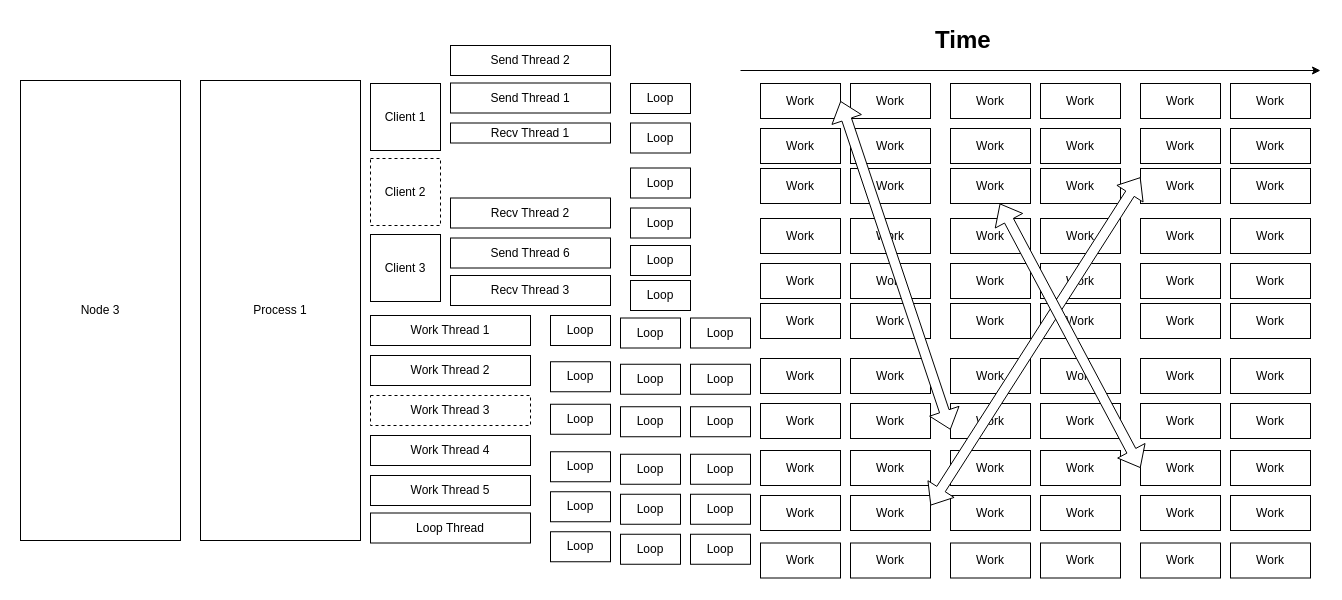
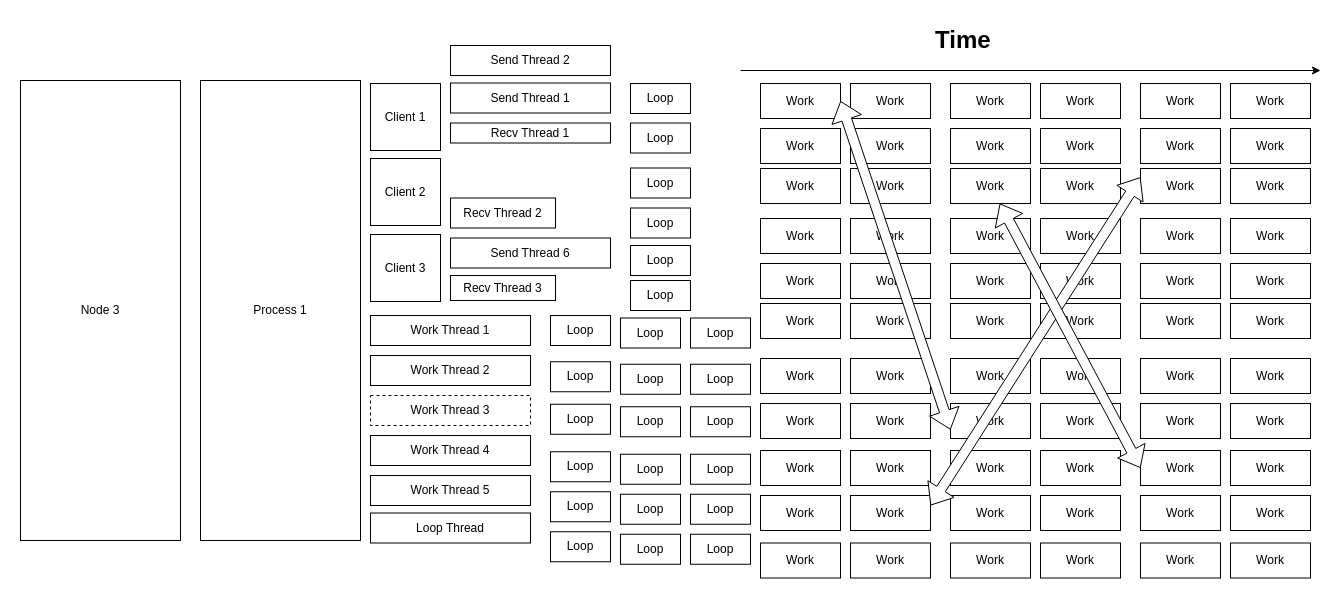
  <mxCell id="0" />
  <mxCell id="1" parent="0" />
  <mxCell id="2" value="Process 1" style="rounded=0;whiteSpace=wrap;html=1;" parent="1" vertex="1"><mxGeometry x="200" y="80" width="160" height="460" as="geometry" /></mxCell>
  <mxCell id="3" value="Node 3" style="rounded=0;whiteSpace=wrap;html=1;" parent="1" vertex="1"><mxGeometry x="20" y="80" width="160" height="460" as="geometry" /></mxCell>
  <mxCell id="4" value="Send Thread 1" style="rounded=0;whiteSpace=wrap;html=1;" parent="1" vertex="1"><mxGeometry x="450" y="82.5" width="160" height="30" as="geometry" /></mxCell>
  <mxCell id="5" value="Recv Thread 1" style="rounded=0;whiteSpace=wrap;html=1;" parent="1" vertex="1"><mxGeometry x="450" y="122.5" width="160" height="20" as="geometry" /></mxCell>
  <mxCell id="6" value="Send Thread 2" style="rounded=0;whiteSpace=wrap;html=1;" parent="1" vertex="1"><mxGeometry x="450" y="45" width="160" height="30" as="geometry" /></mxCell>
  <mxCell id="7" value="Work Thread 4" style="rounded=0;whiteSpace=wrap;html=1;" parent="1" vertex="1"><mxGeometry x="370" y="435" width="160" height="30" as="geometry" /></mxCell>
  <mxCell id="8" value="Work Thread 5" style="rounded=0;whiteSpace=wrap;html=1;" parent="1" vertex="1"><mxGeometry x="370" y="475" width="160" height="30" as="geometry" /></mxCell>
  <mxCell id="9" value="Loop Thread" style="rounded=0;whiteSpace=wrap;html=1;" parent="1" vertex="1"><mxGeometry x="370" y="512.5" width="160" height="30" as="geometry" /></mxCell>
  <mxCell id="10" value="Work" style="rounded=0;whiteSpace=wrap;html=1;" parent="1" vertex="1"><mxGeometry x="760" y="83" width="80" height="35" as="geometry" /></mxCell>
  <mxCell id="11" value="Work" style="rounded=0;whiteSpace=wrap;html=1;" parent="1" vertex="1"><mxGeometry x="850" y="83" width="80" height="35" as="geometry" /></mxCell>
  <mxCell id="12" value="Work" style="rounded=0;whiteSpace=wrap;html=1;" parent="1" vertex="1"><mxGeometry x="760" y="128" width="80" height="35" as="geometry" /></mxCell>
  <mxCell id="13" value="Work" style="rounded=0;whiteSpace=wrap;html=1;" parent="1" vertex="1"><mxGeometry x="850" y="128" width="80" height="35" as="geometry" /></mxCell>
  <mxCell id="14" value="Work" style="rounded=0;whiteSpace=wrap;html=1;" parent="1" vertex="1"><mxGeometry x="760" y="168" width="80" height="35" as="geometry" /></mxCell>
  <mxCell id="15" value="Work" style="rounded=0;whiteSpace=wrap;html=1;" parent="1" vertex="1"><mxGeometry x="850" y="168" width="80" height="35" as="geometry" /></mxCell>
  <mxCell id="16" value="Work" style="rounded=0;whiteSpace=wrap;html=1;" parent="1" vertex="1"><mxGeometry x="760" y="218" width="80" height="35" as="geometry" /></mxCell>
  <mxCell id="17" value="Work" style="rounded=0;whiteSpace=wrap;html=1;" parent="1" vertex="1"><mxGeometry x="850" y="218" width="80" height="35" as="geometry" /></mxCell>
  <mxCell id="18" value="Work" style="rounded=0;whiteSpace=wrap;html=1;" parent="1" vertex="1"><mxGeometry x="760" y="263" width="80" height="35" as="geometry" /></mxCell>
  <mxCell id="19" value="Work" style="rounded=0;whiteSpace=wrap;html=1;" parent="1" vertex="1"><mxGeometry x="850" y="263" width="80" height="35" as="geometry" /></mxCell>
  <mxCell id="20" value="Work" style="rounded=0;whiteSpace=wrap;html=1;" parent="1" vertex="1"><mxGeometry x="760" y="303" width="80" height="35" as="geometry" /></mxCell>
  <mxCell id="21" value="Work" style="rounded=0;whiteSpace=wrap;html=1;" parent="1" vertex="1"><mxGeometry x="850" y="303" width="80" height="35" as="geometry" /></mxCell>
  <mxCell id="22" value="Work" style="rounded=0;whiteSpace=wrap;html=1;" parent="1" vertex="1"><mxGeometry x="760" y="358" width="80" height="35" as="geometry" /></mxCell>
  <mxCell id="23" value="Work" style="rounded=0;whiteSpace=wrap;html=1;" parent="1" vertex="1"><mxGeometry x="850" y="358" width="80" height="35" as="geometry" /></mxCell>
  <mxCell id="24" value="Work" style="rounded=0;whiteSpace=wrap;html=1;" parent="1" vertex="1"><mxGeometry x="760" y="403" width="80" height="35" as="geometry" /></mxCell>
  <mxCell id="25" value="Work" style="rounded=0;whiteSpace=wrap;html=1;" parent="1" vertex="1"><mxGeometry x="850" y="403" width="80" height="35" as="geometry" /></mxCell>
  <mxCell id="26" value="Work" style="rounded=0;whiteSpace=wrap;html=1;" parent="1" vertex="1"><mxGeometry x="950" y="83" width="80" height="35" as="geometry" /></mxCell>
  <mxCell id="27" value="Work" style="rounded=0;whiteSpace=wrap;html=1;" parent="1" vertex="1"><mxGeometry x="1040" y="83" width="80" height="35" as="geometry" /></mxCell>
  <mxCell id="28" value="Work" style="rounded=0;whiteSpace=wrap;html=1;" parent="1" vertex="1"><mxGeometry x="950" y="128" width="80" height="35" as="geometry" /></mxCell>
  <mxCell id="29" value="Work" style="rounded=0;whiteSpace=wrap;html=1;" parent="1" vertex="1"><mxGeometry x="1040" y="128" width="80" height="35" as="geometry" /></mxCell>
  <mxCell id="30" value="Work" style="rounded=0;whiteSpace=wrap;html=1;" parent="1" vertex="1"><mxGeometry x="950" y="168" width="80" height="35" as="geometry" /></mxCell>
  <mxCell id="31" value="Work" style="rounded=0;whiteSpace=wrap;html=1;" parent="1" vertex="1"><mxGeometry x="1040" y="168" width="80" height="35" as="geometry" /></mxCell>
  <mxCell id="32" value="Work" style="rounded=0;whiteSpace=wrap;html=1;" parent="1" vertex="1"><mxGeometry x="950" y="218" width="80" height="35" as="geometry" /></mxCell>
  <mxCell id="33" value="Work" style="rounded=0;whiteSpace=wrap;html=1;" parent="1" vertex="1"><mxGeometry x="1040" y="218" width="80" height="35" as="geometry" /></mxCell>
  <mxCell id="34" value="Work" style="rounded=0;whiteSpace=wrap;html=1;" parent="1" vertex="1"><mxGeometry x="950" y="263" width="80" height="35" as="geometry" /></mxCell>
  <mxCell id="35" value="Work" style="rounded=0;whiteSpace=wrap;html=1;" parent="1" vertex="1"><mxGeometry x="1040" y="263" width="80" height="35" as="geometry" /></mxCell>
  <mxCell id="36" value="Work" style="rounded=0;whiteSpace=wrap;html=1;" parent="1" vertex="1"><mxGeometry x="950" y="303" width="80" height="35" as="geometry" /></mxCell>
  <mxCell id="37" value="Work" style="rounded=0;whiteSpace=wrap;html=1;" parent="1" vertex="1"><mxGeometry x="1040" y="303" width="80" height="35" as="geometry" /></mxCell>
  <mxCell id="38" value="Work" style="rounded=0;whiteSpace=wrap;html=1;" parent="1" vertex="1"><mxGeometry x="950" y="358" width="80" height="35" as="geometry" /></mxCell>
  <mxCell id="39" value="Work" style="rounded=0;whiteSpace=wrap;html=1;" parent="1" vertex="1"><mxGeometry x="1040" y="358" width="80" height="35" as="geometry" /></mxCell>
  <mxCell id="40" value="Work" style="rounded=0;whiteSpace=wrap;html=1;" parent="1" vertex="1"><mxGeometry x="950" y="403" width="80" height="35" as="geometry" /></mxCell>
  <mxCell id="41" value="Work" style="rounded=0;whiteSpace=wrap;html=1;" parent="1" vertex="1"><mxGeometry x="1040" y="403" width="80" height="35" as="geometry" /></mxCell>
  <mxCell id="42" value="Work" style="rounded=0;whiteSpace=wrap;html=1;" parent="1" vertex="1"><mxGeometry x="1140" y="83" width="80" height="35" as="geometry" /></mxCell>
  <mxCell id="43" value="Work" style="rounded=0;whiteSpace=wrap;html=1;" parent="1" vertex="1"><mxGeometry x="1230" y="83" width="80" height="35" as="geometry" /></mxCell>
  <mxCell id="44" value="Work" style="rounded=0;whiteSpace=wrap;html=1;" parent="1" vertex="1"><mxGeometry x="1140" y="128" width="80" height="35" as="geometry" /></mxCell>
  <mxCell id="45" value="Work" style="rounded=0;whiteSpace=wrap;html=1;" parent="1" vertex="1"><mxGeometry x="1230" y="128" width="80" height="35" as="geometry" /></mxCell>
  <mxCell id="46" value="Work" style="rounded=0;whiteSpace=wrap;html=1;" parent="1" vertex="1"><mxGeometry x="1140" y="168" width="80" height="35" as="geometry" /></mxCell>
  <mxCell id="47" value="Work" style="rounded=0;whiteSpace=wrap;html=1;" parent="1" vertex="1"><mxGeometry x="1230" y="168" width="80" height="35" as="geometry" /></mxCell>
  <mxCell id="48" value="Work" style="rounded=0;whiteSpace=wrap;html=1;" parent="1" vertex="1"><mxGeometry x="1140" y="218" width="80" height="35" as="geometry" /></mxCell>
  <mxCell id="49" value="Work" style="rounded=0;whiteSpace=wrap;html=1;" parent="1" vertex="1"><mxGeometry x="1230" y="218" width="80" height="35" as="geometry" /></mxCell>
  <mxCell id="50" value="Work" style="rounded=0;whiteSpace=wrap;html=1;" parent="1" vertex="1"><mxGeometry x="1140" y="263" width="80" height="35" as="geometry" /></mxCell>
  <mxCell id="51" value="Work" style="rounded=0;whiteSpace=wrap;html=1;" parent="1" vertex="1"><mxGeometry x="1230" y="263" width="80" height="35" as="geometry" /></mxCell>
  <mxCell id="52" value="Work" style="rounded=0;whiteSpace=wrap;html=1;" parent="1" vertex="1"><mxGeometry x="1140" y="303" width="80" height="35" as="geometry" /></mxCell>
  <mxCell id="53" value="Work" style="rounded=0;whiteSpace=wrap;html=1;" parent="1" vertex="1"><mxGeometry x="1230" y="303" width="80" height="35" as="geometry" /></mxCell>
  <mxCell id="54" value="Work" style="rounded=0;whiteSpace=wrap;html=1;" parent="1" vertex="1"><mxGeometry x="1140" y="358" width="80" height="35" as="geometry" /></mxCell>
  <mxCell id="55" value="Work" style="rounded=0;whiteSpace=wrap;html=1;" parent="1" vertex="1"><mxGeometry x="1230" y="358" width="80" height="35" as="geometry" /></mxCell>
  <mxCell id="56" value="Work" style="rounded=0;whiteSpace=wrap;html=1;" parent="1" vertex="1"><mxGeometry x="1140" y="403" width="80" height="35" as="geometry" /></mxCell>
  <mxCell id="57" value="Work" style="rounded=0;whiteSpace=wrap;html=1;" parent="1" vertex="1"><mxGeometry x="1230" y="403" width="80" height="35" as="geometry" /></mxCell>
  <mxCell id="58" value="" style="endArrow=classic;html=1;rounded=0;" parent="1" edge="1"><mxGeometry width="50" height="50" relative="1" as="geometry"><mxPoint x="740" y="70" as="sourcePoint" /><mxPoint x="1320" y="70" as="targetPoint" /></mxGeometry></mxCell>
  <mxCell id="59" value="&lt;h1&gt;Time&lt;/h1&gt;" style="text;html=1;strokeColor=none;fillColor=none;spacing=5;spacingTop=-20;whiteSpace=wrap;overflow=hidden;rounded=0;" parent="1" vertex="1"><mxGeometry x="930" y="20" width="190" height="40" as="geometry" /></mxCell>
  <mxCell id="60" value="Loop" style="rounded=0;whiteSpace=wrap;html=1;" parent="1" vertex="1"><mxGeometry x="630" y="83" width="60" height="30" as="geometry" /></mxCell>
  <mxCell id="61" value="Loop" style="rounded=0;whiteSpace=wrap;html=1;" parent="1" vertex="1"><mxGeometry x="630" y="122.5" width="60" height="30" as="geometry" /></mxCell>
  <mxCell id="62" value="Loop" style="rounded=0;whiteSpace=wrap;html=1;" parent="1" vertex="1"><mxGeometry x="630" y="207.5" width="60" height="30" as="geometry" /></mxCell>
  <mxCell id="63" value="Loop" style="rounded=0;whiteSpace=wrap;html=1;" parent="1" vertex="1"><mxGeometry x="630" y="167.5" width="60" height="30" as="geometry" /></mxCell>
  <mxCell id="64" value="Loop" style="rounded=0;whiteSpace=wrap;html=1;" parent="1" vertex="1"><mxGeometry x="630" y="245" width="60" height="30" as="geometry" /></mxCell>
  <mxCell id="65" value="Loop" style="rounded=0;whiteSpace=wrap;html=1;" parent="1" vertex="1"><mxGeometry x="630" y="280" width="60" height="30" as="geometry" /></mxCell>
  <mxCell id="66" value="Loop" style="rounded=0;whiteSpace=wrap;html=1;" parent="1" vertex="1"><mxGeometry x="550" y="315" width="60" height="30" as="geometry" /></mxCell>
  <mxCell id="67" value="Loop" style="rounded=0;whiteSpace=wrap;html=1;" parent="1" vertex="1"><mxGeometry x="620" y="317.5" width="60" height="30" as="geometry" /></mxCell>
  <mxCell id="68" value="Loop" style="rounded=0;whiteSpace=wrap;html=1;" parent="1" vertex="1"><mxGeometry x="690" y="317.5" width="60" height="30" as="geometry" /></mxCell>
  <mxCell id="69" value="Loop" style="rounded=0;whiteSpace=wrap;html=1;" parent="1" vertex="1"><mxGeometry x="550" y="361.25" width="60" height="30" as="geometry" /></mxCell>
  <mxCell id="70" value="Loop" style="rounded=0;whiteSpace=wrap;html=1;" parent="1" vertex="1"><mxGeometry x="620" y="363.75" width="60" height="30" as="geometry" /></mxCell>
  <mxCell id="71" value="Loop" style="rounded=0;whiteSpace=wrap;html=1;" parent="1" vertex="1"><mxGeometry x="690" y="363.75" width="60" height="30" as="geometry" /></mxCell>
  <mxCell id="72" value="Loop" style="rounded=0;whiteSpace=wrap;html=1;" parent="1" vertex="1"><mxGeometry x="550" y="403.75" width="60" height="30" as="geometry" /></mxCell>
  <mxCell id="73" value="Loop" style="rounded=0;whiteSpace=wrap;html=1;" parent="1" vertex="1"><mxGeometry x="620" y="406.25" width="60" height="30" as="geometry" /></mxCell>
  <mxCell id="74" value="Loop" style="rounded=0;whiteSpace=wrap;html=1;" parent="1" vertex="1"><mxGeometry x="690" y="406.25" width="60" height="30" as="geometry" /></mxCell>
  <mxCell id="75" value="Loop" style="rounded=0;whiteSpace=wrap;html=1;" parent="1" vertex="1"><mxGeometry x="550" y="451.25" width="60" height="30" as="geometry" /></mxCell>
  <mxCell id="76" value="Loop" style="rounded=0;whiteSpace=wrap;html=1;" parent="1" vertex="1"><mxGeometry x="620" y="453.75" width="60" height="30" as="geometry" /></mxCell>
  <mxCell id="77" value="Loop" style="rounded=0;whiteSpace=wrap;html=1;" parent="1" vertex="1"><mxGeometry x="690" y="453.75" width="60" height="30" as="geometry" /></mxCell>
  <mxCell id="78" value="Loop" style="rounded=0;whiteSpace=wrap;html=1;" parent="1" vertex="1"><mxGeometry x="550" y="491.25" width="60" height="30" as="geometry" /></mxCell>
  <mxCell id="79" value="Loop" style="rounded=0;whiteSpace=wrap;html=1;" parent="1" vertex="1"><mxGeometry x="620" y="493.75" width="60" height="30" as="geometry" /></mxCell>
  <mxCell id="80" value="Loop" style="rounded=0;whiteSpace=wrap;html=1;" parent="1" vertex="1"><mxGeometry x="690" y="493.75" width="60" height="30" as="geometry" /></mxCell>
  <mxCell id="81" value="Loop" style="rounded=0;whiteSpace=wrap;html=1;" parent="1" vertex="1"><mxGeometry x="550" y="531.25" width="60" height="30" as="geometry" /></mxCell>
  <mxCell id="82" value="Loop" style="rounded=0;whiteSpace=wrap;html=1;" parent="1" vertex="1"><mxGeometry x="620" y="533.75" width="60" height="30" as="geometry" /></mxCell>
  <mxCell id="83" value="Loop" style="rounded=0;whiteSpace=wrap;html=1;" parent="1" vertex="1"><mxGeometry x="690" y="533.75" width="60" height="30" as="geometry" /></mxCell>
- <mxCell id="84" value="Recv Thread 2" style="rounded=0;whiteSpace=wrap;html=1;" parent="1" vertex="1"><mxGeometry x="450" y="197.5" width="160" height="30" as="geometry" /></mxCell>
+ <mxCell id="84" value="Recv Thread 2" style="rounded=0;whiteSpace=wrap;html=1;" parent="1" vertex="1"><mxGeometry x="450" y="197.5" width="105" height="30" as="geometry" /></mxCell>
  <mxCell id="85" value="Client 1" style="rounded=0;whiteSpace=wrap;html=1;" parent="1" vertex="1"><mxGeometry x="370" y="83" width="70" height="67" as="geometry" /></mxCell>
- <mxCell id="86" value="Client 2" style="rounded=0;whiteSpace=wrap;html=1;dashed=1;" parent="1" vertex="1"><mxGeometry x="370" y="158" width="70" height="67" as="geometry" /></mxCell>
+ <mxCell id="86" value="Client 2" style="rounded=0;whiteSpace=wrap;html=1;" parent="1" vertex="1"><mxGeometry x="370" y="158" width="70" height="67" as="geometry" /></mxCell>
  <mxCell id="87" value="Client 3" style="rounded=0;whiteSpace=wrap;html=1;" parent="1" vertex="1"><mxGeometry x="370" y="234" width="70" height="67" as="geometry" /></mxCell>
  <mxCell id="88" value="Work Thread 1" style="rounded=0;whiteSpace=wrap;html=1;" parent="1" vertex="1"><mxGeometry x="370" y="315" width="160" height="30" as="geometry" /></mxCell>
  <mxCell id="89" value="Work Thread 2" style="rounded=0;whiteSpace=wrap;html=1;" parent="1" vertex="1"><mxGeometry x="370" y="355" width="160" height="30" as="geometry" /></mxCell>
  <mxCell id="90" value="Send Thread 6" style="rounded=0;whiteSpace=wrap;html=1;" parent="1" vertex="1"><mxGeometry x="450" y="237.5" width="160" height="30" as="geometry" /></mxCell>
- <mxCell id="91" value="Recv Thread 3" style="rounded=0;whiteSpace=wrap;html=1;" parent="1" vertex="1"><mxGeometry x="450" y="275" width="160" height="30" as="geometry" /></mxCell>
+ <mxCell id="91" value="Recv Thread 3" style="rounded=0;whiteSpace=wrap;html=1;" parent="1" vertex="1"><mxGeometry x="450" y="275" width="105" height="25" as="geometry" /></mxCell>
  <mxCell id="92" value="Work Thread 3" style="rounded=0;whiteSpace=wrap;html=1;dashed=1;" parent="1" vertex="1"><mxGeometry x="370" y="395" width="160" height="30" as="geometry" /></mxCell>
  <mxCell id="93" value="Work" style="rounded=0;whiteSpace=wrap;html=1;" parent="1" vertex="1"><mxGeometry x="760" y="450" width="80" height="35" as="geometry" /></mxCell>
  <mxCell id="94" value="Work" style="rounded=0;whiteSpace=wrap;html=1;" parent="1" vertex="1"><mxGeometry x="850" y="450" width="80" height="35" as="geometry" /></mxCell>
  <mxCell id="95" value="Work" style="rounded=0;whiteSpace=wrap;html=1;" parent="1" vertex="1"><mxGeometry x="760" y="495" width="80" height="35" as="geometry" /></mxCell>
  <mxCell id="96" value="Work" style="rounded=0;whiteSpace=wrap;html=1;" parent="1" vertex="1"><mxGeometry x="850" y="495" width="80" height="35" as="geometry" /></mxCell>
  <mxCell id="97" value="Work" style="rounded=0;whiteSpace=wrap;html=1;" parent="1" vertex="1"><mxGeometry x="950" y="450" width="80" height="35" as="geometry" /></mxCell>
  <mxCell id="98" value="Work" style="rounded=0;whiteSpace=wrap;html=1;" parent="1" vertex="1"><mxGeometry x="1040" y="450" width="80" height="35" as="geometry" /></mxCell>
  <mxCell id="99" value="Work" style="rounded=0;whiteSpace=wrap;html=1;" parent="1" vertex="1"><mxGeometry x="950" y="495" width="80" height="35" as="geometry" /></mxCell>
  <mxCell id="100" value="Work" style="rounded=0;whiteSpace=wrap;html=1;" parent="1" vertex="1"><mxGeometry x="1040" y="495" width="80" height="35" as="geometry" /></mxCell>
  <mxCell id="101" value="Work" style="rounded=0;whiteSpace=wrap;html=1;" parent="1" vertex="1"><mxGeometry x="1140" y="450" width="80" height="35" as="geometry" /></mxCell>
  <mxCell id="102" value="Work" style="rounded=0;whiteSpace=wrap;html=1;" parent="1" vertex="1"><mxGeometry x="1230" y="450" width="80" height="35" as="geometry" /></mxCell>
  <mxCell id="103" value="Work" style="rounded=0;whiteSpace=wrap;html=1;" parent="1" vertex="1"><mxGeometry x="1140" y="495" width="80" height="35" as="geometry" /></mxCell>
  <mxCell id="104" value="Work" style="rounded=0;whiteSpace=wrap;html=1;" parent="1" vertex="1"><mxGeometry x="1230" y="495" width="80" height="35" as="geometry" /></mxCell>
  <mxCell id="105" value="Work" style="rounded=0;whiteSpace=wrap;html=1;" parent="1" vertex="1"><mxGeometry x="760" y="542.5" width="80" height="35" as="geometry" /></mxCell>
  <mxCell id="106" value="Work" style="rounded=0;whiteSpace=wrap;html=1;" parent="1" vertex="1"><mxGeometry x="850" y="542.5" width="80" height="35" as="geometry" /></mxCell>
  <mxCell id="107" value="Work" style="rounded=0;whiteSpace=wrap;html=1;" parent="1" vertex="1"><mxGeometry x="950" y="542.5" width="80" height="35" as="geometry" /></mxCell>
  <mxCell id="108" value="Work" style="rounded=0;whiteSpace=wrap;html=1;" parent="1" vertex="1"><mxGeometry x="1040" y="542.5" width="80" height="35" as="geometry" /></mxCell>
  <mxCell id="109" value="Work" style="rounded=0;whiteSpace=wrap;html=1;" parent="1" vertex="1"><mxGeometry x="1140" y="542.5" width="80" height="35" as="geometry" /></mxCell>
  <mxCell id="110" value="Work" style="rounded=0;whiteSpace=wrap;html=1;" parent="1" vertex="1"><mxGeometry x="1230" y="542.5" width="80" height="35" as="geometry" /></mxCell>
  <mxCell id="111" value="" style="shape=flexArrow;endArrow=classic;startArrow=classic;html=1;rounded=0;fillColor=default;entryX=1;entryY=0.5;entryDx=0;entryDy=0;exitX=0;exitY=0.75;exitDx=0;exitDy=0;" edge="1" parent="1" source="40" target="10"><mxGeometry width="100" height="100" relative="1" as="geometry"><mxPoint x="1000" y="330.5" as="sourcePoint" /><mxPoint x="1100" y="230.5" as="targetPoint" /></mxGeometry></mxCell>
  <mxCell id="112" value="" style="shape=flexArrow;endArrow=classic;startArrow=classic;html=1;rounded=0;fillColor=default;entryX=1;entryY=0.5;entryDx=0;entryDy=0;exitX=0;exitY=0.25;exitDx=0;exitDy=0;" edge="1" parent="1" source="46"><mxGeometry width="100" height="100" relative="1" as="geometry"><mxPoint x="1040" y="833.75" as="sourcePoint" /><mxPoint x="930" y="505" as="targetPoint" /></mxGeometry></mxCell>
  <mxCell id="113" value="" style="shape=flexArrow;endArrow=classic;startArrow=classic;html=1;rounded=0;fillColor=default;exitX=0;exitY=0.5;exitDx=0;exitDy=0;" edge="1" parent="1" source="101" target="30"><mxGeometry width="100" height="100" relative="1" as="geometry"><mxPoint x="1130" y="470" as="sourcePoint" /><mxPoint x="940" y="515" as="targetPoint" /></mxGeometry></mxCell>
